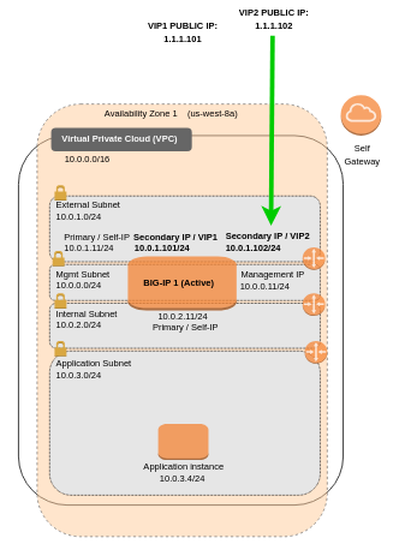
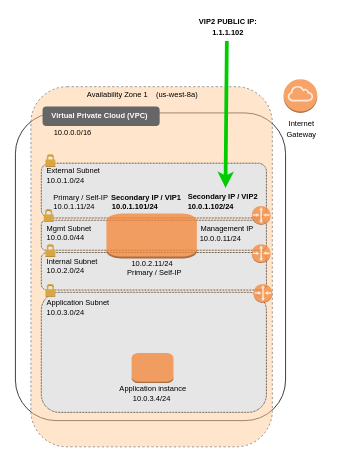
  <mxCell id="0" />
  <mxCell id="1" parent="0" />
  <mxCell id="2" value="" style="rounded=1;whiteSpace=wrap;html=1;" parent="1" vertex="1"><mxGeometry x="20" y="150" width="360" height="410" as="geometry" /></mxCell>
  <mxCell id="3" value="" style="rounded=1;whiteSpace=wrap;html=1;dashed=1;fillColor=#FFCC99;opacity=50;" parent="1" vertex="1"><mxGeometry x="40.63" y="115" width="321.75" height="480" as="geometry" /></mxCell>
  <mxCell id="4" value="" style="rounded=1;whiteSpace=wrap;html=1;dashed=1;dashPattern=1 1;fillColor=#E6E6E6;" parent="1" vertex="1"><mxGeometry x="54.5" y="336" width="300" height="50" as="geometry" /></mxCell>
  <mxCell id="5" value="" style="rounded=1;whiteSpace=wrap;html=1;dashed=1;dashPattern=1 1;fillColor=#E6E6E6;" parent="1" vertex="1"><mxGeometry x="54.5" y="217" width="300" height="73" as="geometry" /></mxCell>
  <mxCell id="6" value="" style="rounded=1;whiteSpace=wrap;html=1;dashed=1;dashPattern=1 1;fillColor=#E6E6E6;" parent="1" vertex="1"><mxGeometry x="54.5" y="389" width="300" height="160" as="geometry" /></mxCell>
  <mxCell id="7" value="&lt;font style=&quot;font-size: 10px&quot;&gt;Availability Zone 1&amp;nbsp; &amp;nbsp; (us-west-8a)&lt;/font&gt;" style="text;html=1;align=center;verticalAlign=middle;resizable=0;points=[];autosize=1;" parent="1" vertex="1"><mxGeometry x="108.724" y="114.999" width="160" height="20" as="geometry" /></mxCell>
  <mxCell id="8" value="&lt;font style=&quot;font-size: 10px&quot;&gt;External Subnet&lt;/font&gt;" style="text;html=1;align=left;verticalAlign=middle;resizable=0;points=[];autosize=1;" parent="1" vertex="1"><mxGeometry x="60" y="216.999" width="90" height="20" as="geometry" /></mxCell>
  <mxCell id="9" value="&lt;font style=&quot;font-size: 10px&quot;&gt;10.0.1.0/24&lt;/font&gt;" style="text;html=1;align=left;verticalAlign=middle;resizable=0;points=[];autosize=1;" parent="1" vertex="1"><mxGeometry x="60" y="229.999" width="70" height="20" as="geometry" /></mxCell>
  <mxCell id="10" value="&lt;font style=&quot;font-size: 10px&quot;&gt;Internal Subnet&lt;/font&gt;" style="text;html=1;align=left;verticalAlign=middle;resizable=0;points=[];autosize=1;" parent="1" vertex="1"><mxGeometry x="60" y="337.999" width="80" height="20" as="geometry" /></mxCell>
  <mxCell id="11" value="&lt;font style=&quot;font-size: 10px&quot;&gt;10.0.2.0/24&lt;/font&gt;" style="text;html=1;align=left;verticalAlign=middle;resizable=0;points=[];autosize=1;" parent="1" vertex="1"><mxGeometry x="60" y="349.999" width="70" height="20" as="geometry" /></mxCell>
  <mxCell id="12" value="&lt;font style=&quot;font-size: 10px&quot;&gt;Application Subnet&lt;/font&gt;" style="text;html=1;align=left;verticalAlign=middle;resizable=0;points=[];autosize=1;" parent="1" vertex="1"><mxGeometry x="60" y="392.999" width="100" height="20" as="geometry" /></mxCell>
  <mxCell id="13" value="&lt;font style=&quot;font-size: 10px&quot;&gt;10.0.3.0/24&lt;/font&gt;" style="text;html=1;align=left;verticalAlign=middle;resizable=0;points=[];autosize=1;" parent="1" vertex="1"><mxGeometry x="60" y="406.499" width="70" height="20" as="geometry" /></mxCell>
  <mxCell id="14" value="&lt;font style=&quot;font-size: 10px&quot;&gt;10.0.0.0/16&lt;/font&gt;" style="text;html=1;align=center;verticalAlign=middle;resizable=0;points=[];autosize=1;" parent="1" vertex="1"><mxGeometry x="61.004" y="165.999" width="70" height="20" as="geometry" /></mxCell>
  <mxCell id="15" value="&lt;font style=&quot;font-size: 10px&quot;&gt;10.0.1.11/24&lt;/font&gt;" style="text;html=1;align=left;verticalAlign=middle;resizable=0;points=[];autosize=1;" parent="1" vertex="1"><mxGeometry x="69.054" y="264.999" width="70" height="20" as="geometry" /></mxCell>
  <mxCell id="16" value="&lt;font style=&quot;font-size: 10px&quot;&gt;Primary / Self-IP&lt;/font&gt;" style="text;html=1;align=left;verticalAlign=middle;resizable=0;points=[];autosize=1;" parent="1" vertex="1"><mxGeometry x="69.054" y="252.999" width="90" height="20" as="geometry" /></mxCell>
  <mxCell id="17" value="&lt;font style=&quot;font-size: 10px&quot;&gt;&lt;span&gt;10.0.1.101/24&lt;/span&gt;&lt;/font&gt;" style="text;html=1;align=left;verticalAlign=middle;resizable=0;points=[];autosize=1;fontStyle=1" parent="1" vertex="1"><mxGeometry x="146.724" y="264.999" width="80" height="20" as="geometry" /></mxCell>
  <mxCell id="18" value="&lt;font style=&quot;font-size: 10px&quot;&gt;&lt;span&gt;Secondary IP / VIP1&lt;/span&gt;&lt;/font&gt;" style="text;html=1;align=left;verticalAlign=middle;resizable=0;points=[];autosize=1;fontStyle=1" parent="1" vertex="1"><mxGeometry x="145.724" y="251.999" width="110" height="20" as="geometry" /></mxCell>
  <mxCell id="19" value="&lt;font style=&quot;font-size: 10px&quot;&gt;10.0.2.11/24&lt;/font&gt;" style="text;html=1;align=center;verticalAlign=middle;resizable=0;points=[];autosize=1;" parent="1" vertex="1"><mxGeometry x="166.504" y="340.999" width="70" height="20" as="geometry" /></mxCell>
  <mxCell id="20" value="&lt;font style=&quot;font-size: 10px&quot;&gt;Primary / Self-IP&lt;/font&gt;" style="text;html=1;align=center;verticalAlign=middle;resizable=0;points=[];autosize=1;" parent="1" vertex="1"><mxGeometry x="159.504" y="352.499" width="90" height="20" as="geometry" /></mxCell>
- <mxCell id="21" value="&lt;font style=&quot;font-size: 10px&quot;&gt;&lt;b&gt;VIP1 PUBLIC IP:&lt;br&gt;1.1.1.101&lt;/b&gt;&lt;br&gt;&lt;/font&gt;" style="text;html=1;align=center;verticalAlign=middle;resizable=0;points=[];autosize=1;" parent="1" vertex="1"><mxGeometry x="157.024" y="20" width="90" height="30" as="geometry" /></mxCell>
- <mxCell id="22" value="&lt;font style=&quot;font-size: 10px&quot;&gt;Self&lt;br&gt;Gateway&lt;/font&gt;" style="text;html=1;align=center;verticalAlign=middle;resizable=0;points=[];autosize=1;" parent="1" vertex="1"><mxGeometry x="376.004" y="155.999" width="50" height="30" as="geometry" /></mxCell>
+ <mxCell id="22" value="&lt;font style=&quot;font-size: 10px&quot;&gt;Internet&lt;br&gt;Gateway&lt;/font&gt;" style="text;html=1;align=center;verticalAlign=middle;resizable=0;points=[];autosize=1;" parent="1" vertex="1"><mxGeometry x="376.004" y="155.999" width="50" height="30" as="geometry" /></mxCell>
  <mxCell id="23" value="" style="outlineConnect=0;dashed=0;verticalLabelPosition=bottom;verticalAlign=top;align=center;html=1;shape=mxgraph.aws3.internet_gateway;fillColor=#F58536;dashPattern=1 1;strokeColor=#FF0000;strokeWidth=3;fontColor=#000000;opacity=75;" parent="1" vertex="1"><mxGeometry x="377.34" y="105" width="45" height="45" as="geometry" /></mxCell>
  <mxCell id="24" value="" style="outlineConnect=0;dashed=0;verticalLabelPosition=bottom;verticalAlign=top;align=center;html=1;shape=mxgraph.aws3.router;fillColor=#F58536;dashPattern=1 1;strokeColor=#FF0000;strokeWidth=3;fontColor=#000000;opacity=75;" parent="1" vertex="1"><mxGeometry x="337.38" y="378" width="25" height="25" as="geometry" /></mxCell>
  <mxCell id="25" value="&lt;font style=&quot;font-size: 10px&quot;&gt;Application instance&lt;/font&gt;" style="text;html=1;align=center;verticalAlign=middle;resizable=0;points=[];autosize=1;" parent="1" vertex="1"><mxGeometry x="152.724" y="506.999" width="100" height="20" as="geometry" /></mxCell>
  <mxCell id="26" value="" style="rounded=1;whiteSpace=wrap;html=1;strokeWidth=3;fontColor=#000000;align=left;fillColor=#666666;strokeColor=#666666;" parent="1" vertex="1"><mxGeometry x="57.67" y="143" width="153.05" height="23" as="geometry" /></mxCell>
  <mxCell id="27" value="&lt;font style=&quot;font-size: 10px&quot;&gt;&lt;span&gt;&lt;b&gt;Virtual Private Cloud (VPC)&lt;/b&gt;&lt;/span&gt;&lt;/font&gt;" style="text;html=1;align=center;verticalAlign=middle;resizable=0;points=[];autosize=1;fontStyle=0;fontColor=#FFFFFF;" parent="1" vertex="1"><mxGeometry x="62.004" y="142.999" width="140" height="20" as="geometry" /></mxCell>
  <mxCell id="28" value="" style="dashed=0;html=1;shape=mxgraph.aws3.permissions;fillColor=#D9A741;dashed=0;strokeColor=#666666;strokeWidth=3;fontColor=#FFFFFF;align=left;" parent="1" vertex="1"><mxGeometry x="60" y="205" width="13.2" height="17" as="geometry" /></mxCell>
  <mxCell id="29" value="" style="dashed=0;html=1;shape=mxgraph.aws3.permissions;fillColor=#D9A741;dashed=0;strokeColor=#666666;strokeWidth=3;fontColor=#FFFFFF;align=left;" parent="1" vertex="1"><mxGeometry x="60" y="378" width="13.2" height="17" as="geometry" /></mxCell>
  <mxCell id="30" value="&lt;font style=&quot;font-size: 10px&quot;&gt;&lt;span&gt;10.0.1.102/24&lt;/span&gt;&lt;/font&gt;" style="text;html=1;align=left;verticalAlign=middle;resizable=0;points=[];autosize=1;fontStyle=1" parent="1" vertex="1"><mxGeometry x="247.724" y="263.999" width="80" height="20" as="geometry" /></mxCell>
  <mxCell id="31" value="&lt;font style=&quot;font-size: 10px&quot;&gt;&lt;span&gt;Secondary IP / VIP2&lt;/span&gt;&lt;/font&gt;" style="text;html=1;align=left;verticalAlign=middle;resizable=0;points=[];autosize=1;fontStyle=1" parent="1" vertex="1"><mxGeometry x="247.724" y="250.999" width="110" height="20" as="geometry" /></mxCell>
- <mxCell id="32" value="&lt;font style=&quot;font-size: 10px&quot;&gt;&lt;b&gt;VIP2 PUBLIC IP:&lt;br&gt;1.1.1.102&lt;/b&gt;&lt;br&gt;&lt;/font&gt;" style="text;html=1;align=center;verticalAlign=middle;resizable=0;points=[];autosize=1;" parent="1" vertex="1"><mxGeometry x="257.724" y="5" width="90" height="30" as="geometry" /></mxCell>
+ <mxCell id="32" value="&lt;font style=&quot;font-size: 10px&quot;&gt;&lt;b&gt;VIP2 PUBLIC IP:&lt;br&gt;1.1.1.102&lt;/b&gt;&lt;br&gt;&lt;/font&gt;" style="text;html=1;align=center;verticalAlign=middle;resizable=0;points=[];autosize=1;" parent="1" vertex="1"><mxGeometry x="257.724" y="20" width="90" height="30" as="geometry" /></mxCell>
  <mxCell id="33" value="" style="endArrow=classic;html=1;exitX=0.489;exitY=1.14;exitDx=0;exitDy=0;exitPerimeter=0;strokeColor=#00CC00;strokeWidth=5;" parent="1" source="32" edge="1"><mxGeometry width="50" height="50" relative="1" as="geometry"><mxPoint x="426.004" y="73.979" as="sourcePoint" /><mxPoint x="300" y="250" as="targetPoint" /></mxGeometry></mxCell>
  <mxCell id="34" value="" style="rounded=1;whiteSpace=wrap;html=1;dashed=1;dashPattern=1 1;fillColor=#E6E6E6;" parent="1" vertex="1"><mxGeometry x="54.5" y="293" width="300" height="40" as="geometry" /></mxCell>
  <mxCell id="35" value="" style="outlineConnect=0;dashed=0;verticalLabelPosition=bottom;verticalAlign=top;align=center;html=1;shape=mxgraph.aws3.instance;fillColor=#F58534;dashPattern=1 1;strokeColor=#FF0000;strokeWidth=3;fontColor=#000000;opacity=75;" parent="1" vertex="1"><mxGeometry x="141.26" y="284" width="120.5" height="60" as="geometry" /></mxCell>
- <mxCell id="36" value="&lt;font style=&quot;font-size: 10px&quot;&gt;&lt;b&gt;BIG-IP 1 (Active)&lt;/b&gt;&lt;/font&gt;" style="text;html=1;align=left;verticalAlign=middle;resizable=0;points=[];autosize=1;" parent="1" vertex="1"><mxGeometry x="156.514" y="302.999" width="90" height="20" as="geometry" /></mxCell>
  <mxCell id="37" value="&lt;span style=&quot;font-size: 10px&quot;&gt;Mgmt Subnet&lt;/span&gt;" style="text;html=1;align=left;verticalAlign=middle;resizable=0;points=[];autosize=1;" parent="1" vertex="1"><mxGeometry x="60" y="293.999" width="70" height="20" as="geometry" /></mxCell>
- <mxCell id="38" value="&lt;font style=&quot;font-size: 10px&quot;&gt;10.0.0.0/24&lt;/font&gt;" style="text;html=1;align=left;verticalAlign=middle;resizable=0;points=[];autosize=1;" parent="1" vertex="1"><mxGeometry x="60" y="305.999" width="70" height="20" as="geometry" /></mxCell>
+ <mxCell id="38" value="&lt;font style=&quot;font-size: 10px&quot;&gt;10.0.0.0/44&lt;/font&gt;" style="text;html=1;align=left;verticalAlign=middle;resizable=0;points=[];autosize=1;" parent="1" vertex="1"><mxGeometry x="60" y="305.999" width="70" height="20" as="geometry" /></mxCell>
  <mxCell id="39" value="&lt;font style=&quot;font-size: 10px&quot;&gt;10.0.0.11/24&lt;/font&gt;" style="text;html=1;align=center;verticalAlign=middle;resizable=0;points=[];autosize=1;" parent="1" vertex="1"><mxGeometry x="257.724" y="306.999" width="70" height="20" as="geometry" /></mxCell>
  <mxCell id="40" value="&lt;font style=&quot;font-size: 10px&quot;&gt;10.0.3.4/24&lt;/font&gt;" style="text;html=1;align=left;verticalAlign=middle;resizable=0;points=[];autosize=1;" parent="1" vertex="1"><mxGeometry x="174.854" y="519.999" width="70" height="20" as="geometry" /></mxCell>
  <mxCell id="41" value="" style="outlineConnect=0;dashed=0;verticalLabelPosition=bottom;verticalAlign=top;align=center;html=1;shape=mxgraph.aws3.instance;fillColor=#F58534;dashPattern=1 1;strokeColor=#FF0000;strokeWidth=3;fontColor=#000000;opacity=75;" parent="1" vertex="1"><mxGeometry x="174.85" y="470" width="55.75" height="40" as="geometry" /></mxCell>
  <mxCell id="42" value="" style="outlineConnect=0;dashed=0;verticalLabelPosition=bottom;verticalAlign=top;align=center;html=1;shape=mxgraph.aws3.router;fillColor=#F58536;dashPattern=1 1;strokeColor=#FF0000;strokeWidth=3;fontColor=#000000;opacity=75;" parent="1" vertex="1"><mxGeometry x="335" y="274" width="25" height="25" as="geometry" /></mxCell>
  <mxCell id="43" value="" style="outlineConnect=0;dashed=0;verticalLabelPosition=bottom;verticalAlign=top;align=center;html=1;shape=mxgraph.aws3.router;fillColor=#F58536;dashPattern=1 1;strokeColor=#FF0000;strokeWidth=3;fontColor=#000000;opacity=75;" parent="1" vertex="1"><mxGeometry x="335" y="325" width="25" height="25" as="geometry" /></mxCell>
  <mxCell id="44" value="&lt;span style=&quot;font-size: 10px&quot;&gt;Management IP&lt;/span&gt;" style="text;html=1;align=left;verticalAlign=middle;resizable=0;points=[];autosize=1;" parent="1" vertex="1"><mxGeometry x="265.004" y="293.999" width="90" height="20" as="geometry" /></mxCell>
  <mxCell id="45" value="" style="dashed=0;html=1;shape=mxgraph.aws3.permissions;fillColor=#D9A741;dashed=0;strokeColor=#666666;strokeWidth=3;fontColor=#FFFFFF;align=left;" parent="1" vertex="1"><mxGeometry x="60" y="325" width="13.2" height="17" as="geometry" /></mxCell>
  <mxCell id="46" value="" style="dashed=0;html=1;shape=mxgraph.aws3.permissions;fillColor=#D9A741;dashed=0;strokeColor=#666666;strokeWidth=3;fontColor=#FFFFFF;align=left;" parent="1" vertex="1"><mxGeometry x="57.72" y="278" width="13.2" height="17" as="geometry" /></mxCell>
